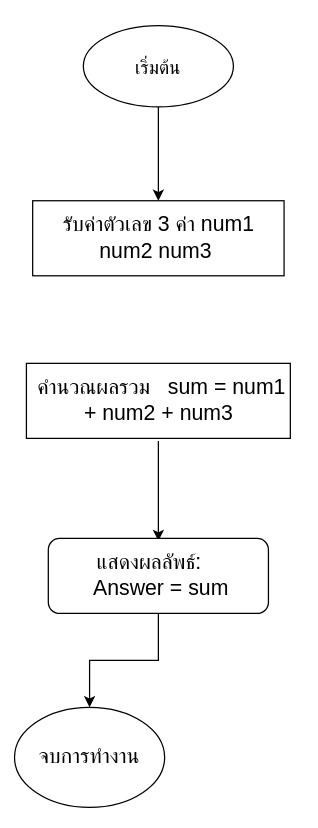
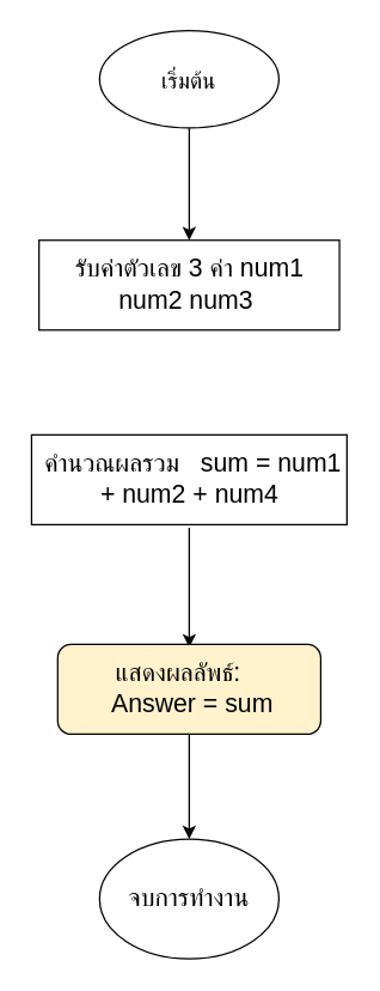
  <mxCell id="0" />
  <mxCell id="1" parent="0" />
  <mxCell id="2" style="edgeStyle=orthogonalEdgeStyle;rounded=0;orthogonalLoop=1;jettySize=auto;html=1;entryX=0.5;entryY=0;entryDx=0;entryDy=0;" parent="1" source="3" target="4" edge="1"><mxGeometry relative="1" as="geometry" /></mxCell>
  <mxCell id="3" value="&lt;font style=&quot;font-size: 15px;&quot;&gt;เริ่มต้น&lt;/font&gt;" style="ellipse;whiteSpace=wrap;html=1;" parent="1" vertex="1"><mxGeometry x="66" y="20" width="120" height="65" as="geometry" /></mxCell>
  <mxCell id="4" value="&lt;div&gt;&lt;span style=&quot;font-size: 17px;&quot;&gt;รับค่าตัวเลข 3 ค่า&lt;/span&gt;&lt;span style=&quot;font-size: 17px; background-color: transparent; color: light-dark(rgb(0, 0, 0), rgb(255, 255, 255));&quot;&gt;&amp;nbsp;num1 num2 num3&amp;nbsp;&lt;/span&gt;&lt;/div&gt;" style="rounded=0;whiteSpace=wrap;html=1;" parent="1" vertex="1"><mxGeometry x="25.5" y="160" width="201" height="60" as="geometry" /></mxCell>
  <mxCell id="5" style="edgeStyle=orthogonalEdgeStyle;rounded=0;orthogonalLoop=1;jettySize=auto;html=1;entryX=0.5;entryY=0;entryDx=0;entryDy=0;" parent="1" edge="1"><mxGeometry relative="1" as="geometry"><mxPoint x="126" y="352" as="sourcePoint" /><mxPoint x="126" y="432" as="targetPoint" /></mxGeometry></mxCell>
- <mxCell id="6" value="&lt;div&gt;&lt;span style=&quot;font-size: 17px;&quot;&gt;&amp;nbsp;คำนวณผลรวม&amp;nbsp; &amp;nbsp;&lt;/span&gt;&lt;span style=&quot;font-size: 17px; background-color: transparent; color: light-dark(rgb(0, 0, 0), rgb(255, 255, 255));&quot;&gt;sum = num1 + num2 + num3&lt;/span&gt;&lt;/div&gt;" style="rounded=0;whiteSpace=wrap;html=1;" parent="1" vertex="1"><mxGeometry x="20.5" y="290" width="211" height="60" as="geometry" /></mxCell>
+ <mxCell id="6" value="&lt;div&gt;&lt;span style=&quot;font-size: 17px;&quot;&gt;&amp;nbsp;คำนวณผลรวม&amp;nbsp; &amp;nbsp;&lt;/span&gt;&lt;span style=&quot;font-size: 17px; background-color: transparent; color: light-dark(rgb(0, 0, 0), rgb(255, 255, 255));&quot;&gt;sum = num1 + num2 + num4&lt;/span&gt;&lt;/div&gt;" style="rounded=0;whiteSpace=wrap;html=1;" parent="1" vertex="1"><mxGeometry x="20.5" y="290" width="211" height="60" as="geometry" /></mxCell>
  <mxCell id="7" style="edgeStyle=orthogonalEdgeStyle;rounded=0;orthogonalLoop=1;jettySize=auto;html=1;entryX=0.5;entryY=0;entryDx=0;entryDy=0;" edge="1" parent="1" source="8" target="9"><mxGeometry relative="1" as="geometry" /></mxCell>
- <mxCell id="8" value="&lt;div&gt;&lt;span style=&quot;font-size: 17px;&quot;&gt;แสดงผลลัพธ์:&amp;nbsp; &amp;nbsp;&lt;/span&gt;&lt;/div&gt;&lt;div&gt;&lt;span style=&quot;font-size: 17px; background-color: transparent; color: light-dark(rgb(0, 0, 0), rgb(255, 255, 255));&quot;&gt;&amp;nbsp;Answer = sum&lt;/span&gt;&lt;/div&gt;" style="rounded=1;whiteSpace=wrap;html=1;" parent="1" vertex="1"><mxGeometry x="38" y="430" width="176" height="60" as="geometry" /></mxCell>
- <mxCell id="9" value="&lt;font style=&quot;font-size: 17px;&quot;&gt;จบการทำงาน&lt;/font&gt;" style="ellipse;whiteSpace=wrap;html=1;" parent="1" vertex="1"><mxGeometry x="11" y="565" width="120" height="80" as="geometry" /></mxCell>
+ <mxCell id="8" value="&lt;div&gt;&lt;span style=&quot;font-size: 17px;&quot;&gt;แสดงผลลัพธ์:&amp;nbsp; &amp;nbsp;&lt;/span&gt;&lt;/div&gt;&lt;div&gt;&lt;span style=&quot;font-size: 17px; background-color: transparent; color: light-dark(rgb(0, 0, 0), rgb(255, 255, 255));&quot;&gt;&amp;nbsp;Answer = sum&lt;/span&gt;&lt;/div&gt;" style="rounded=1;whiteSpace=wrap;html=1;fillColor=#fff2cc;" parent="1" vertex="1"><mxGeometry x="38" y="430" width="176" height="60" as="geometry" /></mxCell>
+ <mxCell id="9" value="&lt;font style=&quot;font-size: 17px;&quot;&gt;จบการทำงาน&lt;/font&gt;" style="ellipse;whiteSpace=wrap;html=1;" parent="1" vertex="1"><mxGeometry x="66" y="560" width="120" height="80" as="geometry" /></mxCell>
